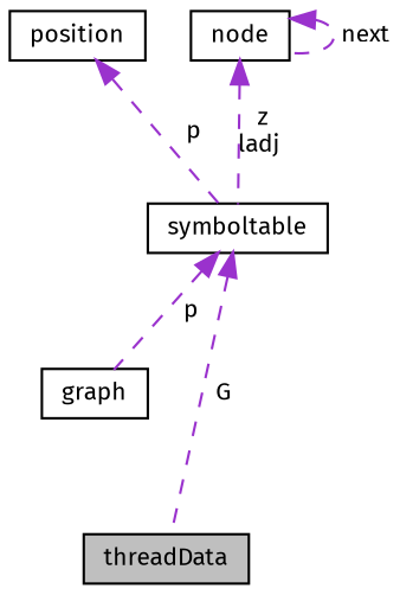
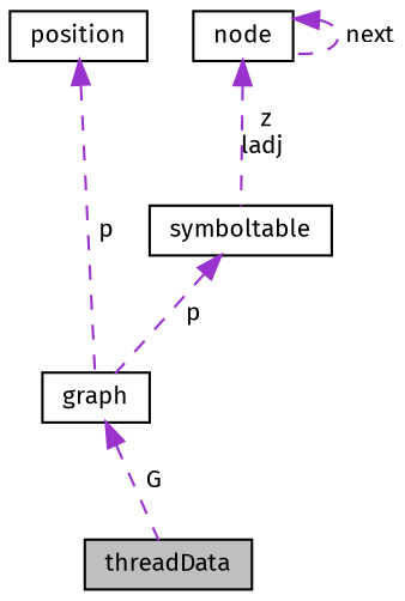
  digraph {
    fontname="Fira Sans"
    node [color=black fillcolor=white fontname="Fira Sans" fontsize=10 shape=record style=filled]
    edge [color=darkorchid3 dir=back fontname="Fira Sans" fontsize=10 labelfontname=Helvetica labelfontsize=10 style=dashed]
    n1 [fillcolor=grey75 fontcolor=black height=0.2 label=threadData width=0.4]
    n2 [height=0.2 label="graph" width=0.4]
    n3 [height=0.2 label=symboltable width=0.4]
    n4 [height=0.2 label=position width=0.4]
    n5 [height=0.2 label="node" width=0.4]
-   n3 -> n1 [label=" G"]
+   n2 -> n1 [label=" G"]
    n3 -> n2 [label=" p"]
-   n4 -> n3 [label=" p"]
+   n4 -> n2 [label=" p"]
    n5 -> n3 [label=" z\nladj"]
    n5 -> n5 [label=" next"]
  }
